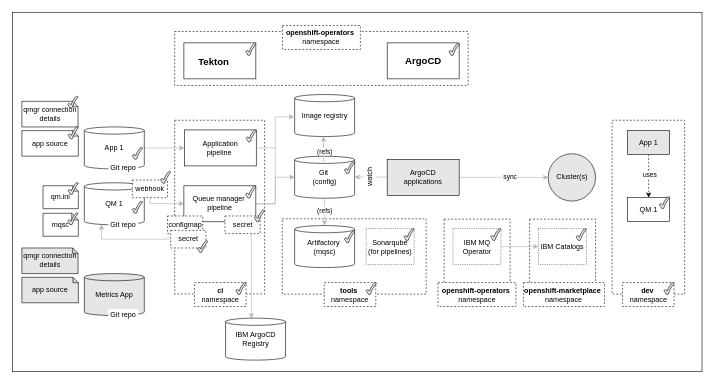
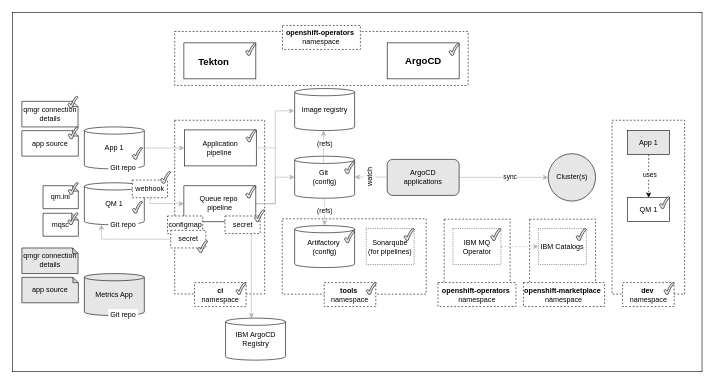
  <mxCell id="0" />
  <mxCell id="1" parent="0" />
  <mxCell id="2" value="" style="rounded=0;whiteSpace=wrap;html=1;strokeWidth=1;fillColor=none;labelBorderColor=none;labelBackgroundColor=#E6E6E6;" parent="1" vertex="1"><mxGeometry x="20" y="20" width="1150" height="599.34" as="geometry" /></mxCell>
  <mxCell id="3" value="" style="rounded=0;whiteSpace=wrap;html=1;fillColor=none;dashed=1;" parent="1" vertex="1"><mxGeometry x="290.68" y="52" width="489.32" height="90" as="geometry" /></mxCell>
  <mxCell id="4" value="" style="rounded=0;whiteSpace=wrap;html=1;fillColor=none;dashed=1;" parent="1" vertex="1"><mxGeometry x="470" y="364.33" width="240" height="125.67" as="geometry" /></mxCell>
  <mxCell id="5" value="" style="rounded=0;whiteSpace=wrap;html=1;strokeWidth=1;fontSize=12;fontColor=#000000;fillColor=none;" parent="1" vertex="1"><mxGeometry x="306" y="71.01" width="120" height="60" as="geometry" /></mxCell>
  <mxCell id="6" value="" style="rounded=0;whiteSpace=wrap;html=1;strokeWidth=1;fontSize=12;fontColor=#000000;fillColor=none;" parent="1" vertex="1"><mxGeometry x="645" y="71.01" width="120" height="60" as="geometry" /></mxCell>
  <mxCell id="7" value="" style="rounded=0;whiteSpace=wrap;html=1;fillColor=none;dashed=1;" parent="1" vertex="1"><mxGeometry x="290.68" y="200" width="150" height="289.66" as="geometry" /></mxCell>
  <mxCell id="8" value="" style="rounded=0;whiteSpace=wrap;html=1;fillColor=none;dashed=1;" parent="1" vertex="1"><mxGeometry x="1020" y="200" width="121" height="290" as="geometry" /></mxCell>
- <mxCell id="9" value="Image registry" style="shape=cylinder2;whiteSpace=wrap;html=1;boundedLbl=1;backgroundOutline=1;size=6.0;strokeWidth=1;fillColor=#ffffff;fontSize=12;fontColor=#000000;" parent="1" vertex="1"><mxGeometry x="490.68" y="157.16" width="100" height="70" as="geometry" /></mxCell>
+ <mxCell id="9" value="Image registry" style="shape=cylinder2;whiteSpace=wrap;html=1;boundedLbl=1;backgroundOutline=1;size=6.0;strokeWidth=1;fillColor=#ffffff;fontSize=12;fontColor=#000000;" parent="1" vertex="1"><mxGeometry x="490.68" y="147.16" width="100" height="70" as="geometry" /></mxCell>
  <mxCell id="10" style="edgeStyle=orthogonalEdgeStyle;rounded=0;orthogonalLoop=1;jettySize=auto;html=1;entryX=-0.008;entryY=0.531;entryDx=0;entryDy=0;entryPerimeter=0;strokeColor=#B3B3B3;fontSize=12;fontColor=#000000;" parent="1" source="44" target="9" edge="1"><mxGeometry relative="1" as="geometry" /></mxCell>
  <mxCell id="11" value="Git&amp;nbsp;&lt;br&gt;(config)" style="shape=cylinder2;whiteSpace=wrap;html=1;boundedLbl=1;backgroundOutline=1;size=6.0;strokeWidth=1;fontSize=12;fontColor=#000000;fillColor=none;" parent="1" vertex="1"><mxGeometry x="490.68" y="260" width="100" height="70" as="geometry" /></mxCell>
  <mxCell id="12" style="edgeStyle=orthogonalEdgeStyle;rounded=0;orthogonalLoop=1;jettySize=auto;html=1;strokeColor=#B3B3B3;fontSize=12;fontColor=#000000;" parent="1" source="44" target="11" edge="1"><mxGeometry relative="1" as="geometry" /></mxCell>
  <mxCell id="13" style="edgeStyle=orthogonalEdgeStyle;rounded=0;orthogonalLoop=1;jettySize=auto;html=1;strokeColor=#B3B3B3;fontSize=12;fontColor=#000000;entryX=1.001;entryY=0.497;entryDx=0;entryDy=0;entryPerimeter=0;" parent="1" source="16" target="11" edge="1"><mxGeometry relative="1" as="geometry"><mxPoint x="580" y="295" as="targetPoint" /><Array as="points"><mxPoint x="598" y="295" /></Array></mxGeometry></mxCell>
  <mxCell id="14" style="edgeStyle=orthogonalEdgeStyle;rounded=0;orthogonalLoop=1;jettySize=auto;html=1;strokeColor=#B3B3B3;" parent="1" source="16" target="17" edge="1"><mxGeometry relative="1" as="geometry" /></mxCell>
  <mxCell id="15" value="sync" style="edgeLabel;html=1;align=center;verticalAlign=middle;resizable=0;points=[];" parent="14" vertex="1" connectable="0"><mxGeometry x="0.232" y="-1" relative="1" as="geometry"><mxPoint x="-6.39" y="-2" as="offset" /></mxGeometry></mxCell>
- <mxCell id="16" value="ArgoCD&lt;br&gt;applications" style="rounded=0;whiteSpace=wrap;html=1;strokeWidth=1;fontSize=12;fontColor=#000000;fillColor=#E6E6E6;" parent="1" vertex="1"><mxGeometry x="645" y="265.33" width="120" height="60" as="geometry" /></mxCell>
+ <mxCell id="16" value="ArgoCD&lt;br&gt;applications" style="whiteSpace=wrap;html=1;strokeWidth=1;fontSize=12;fontColor=#000000;fillColor=#E6E6E6;rounded=1;" parent="1" vertex="1"><mxGeometry x="645" y="265.33" width="120" height="60" as="geometry" /></mxCell>
  <mxCell id="17" value="Cluster(s)" style="ellipse;whiteSpace=wrap;html=1;aspect=fixed;strokeWidth=1;fillColor=#e6e6e6;fontSize=12;fontColor=#000000;" parent="1" vertex="1"><mxGeometry x="913.5" y="255.83" width="79" height="79" as="geometry" /></mxCell>
  <mxCell id="18" value="Tekton" style="text;html=1;strokeColor=none;align=center;verticalAlign=middle;whiteSpace=wrap;rounded=0;fontSize=16;fontColor=#000000;fontStyle=1;" parent="1" vertex="1"><mxGeometry x="335.68" y="92" width="40" height="20" as="geometry" /></mxCell>
  <mxCell id="19" value="ArgoCD" style="text;html=1;strokeColor=none;align=center;verticalAlign=middle;whiteSpace=wrap;rounded=0;fontSize=16;fontColor=#000000;fontStyle=1;" parent="1" vertex="1"><mxGeometry x="660.75" y="91.01" width="88.5" height="20" as="geometry" /></mxCell>
- <mxCell id="20" value="Artifactory&amp;nbsp;&lt;br&gt;(mqsc)" style="shape=cylinder2;whiteSpace=wrap;html=1;boundedLbl=1;backgroundOutline=1;size=6.0;strokeWidth=1;fontSize=12;fontColor=#000000;labelBackgroundColor=none;fillColor=none;" parent="1" vertex="1"><mxGeometry x="490.68" y="375.66" width="100" height="70" as="geometry" /></mxCell>
+ <mxCell id="20" value="Artifactory&amp;nbsp;&lt;br&gt;(config)" style="shape=cylinder2;whiteSpace=wrap;html=1;boundedLbl=1;backgroundOutline=1;size=6.0;strokeWidth=1;fontSize=12;fontColor=#000000;labelBackgroundColor=none;fillColor=none;" parent="1" vertex="1"><mxGeometry x="490.68" y="375.66" width="100" height="70" as="geometry" /></mxCell>
  <mxCell id="21" style="edgeStyle=orthogonalEdgeStyle;rounded=0;orthogonalLoop=1;jettySize=auto;html=1;startArrow=none;endArrow=classic;strokeColor=#B3B3B3;fontFamily=Helvetica;fontColor=#000000;fontSize=12;endFill=1;entryX=0.498;entryY=0;entryDx=0;entryDy=0;entryPerimeter=0;" parent="1" source="11" target="20" edge="1"><mxGeometry relative="1" as="geometry"><mxPoint x="540.68" y="365.66" as="targetPoint" /></mxGeometry></mxCell>
  <mxCell id="22" value="&amp;nbsp;(refs)&amp;nbsp;" style="edgeLabel;html=1;align=center;verticalAlign=middle;resizable=0;points=[];fontFamily=Helvetica;fontColor=#000000;" parent="21" vertex="1" connectable="0"><mxGeometry x="0.659" relative="1" as="geometry"><mxPoint x="0.2" y="-17.18" as="offset" /></mxGeometry></mxCell>
  <mxCell id="23" style="edgeStyle=orthogonalEdgeStyle;rounded=0;orthogonalLoop=1;jettySize=auto;html=1;entryX=0;entryY=0.5;entryDx=0;entryDy=0;fillColor=#f5f5f5;strokeColor=#B3B3B3;exitX=0.5;exitY=1;exitDx=0;exitDy=0;" parent="1" source="56" target="44" edge="1"><mxGeometry relative="1" as="geometry"><Array as="points"><mxPoint x="249" y="339" /><mxPoint x="299" y="339" /></Array></mxGeometry></mxCell>
  <mxCell id="24" value="QM 1" style="shape=cylinder2;whiteSpace=wrap;html=1;boundedLbl=1;backgroundOutline=1;size=6.0;strokeWidth=1;fontSize=12;fontColor=#000000;fillColor=#FFFFFF;" parent="1" vertex="1"><mxGeometry x="140" y="304.33" width="100" height="70" as="geometry" /></mxCell>
  <mxCell id="25" style="edgeStyle=orthogonalEdgeStyle;rounded=0;orthogonalLoop=1;jettySize=auto;html=1;fillColor=#f5f5f5;strokeColor=#b3b3b3;" parent="1" source="26" target="36" edge="1"><mxGeometry relative="1" as="geometry"><Array as="points"><mxPoint x="290" y="246" /><mxPoint x="290" y="246" /></Array></mxGeometry></mxCell>
  <mxCell id="26" value="App 1" style="shape=cylinder2;whiteSpace=wrap;html=1;boundedLbl=1;backgroundOutline=1;size=6.0;strokeWidth=1;fontSize=12;" parent="1" vertex="1"><mxGeometry x="140" y="211.16" width="100" height="70" as="geometry" /></mxCell>
  <mxCell id="27" value="qmgr connection details" style="shape=note;whiteSpace=wrap;html=1;backgroundOutline=1;darkOpacity=0.05;size=9;" parent="1" vertex="1"><mxGeometry x="35.82" y="168.45" width="93.68" height="42.71" as="geometry" /></mxCell>
  <mxCell id="28" value="Git repo" style="text;html=1;align=center;verticalAlign=middle;whiteSpace=wrap;rounded=0;fillColor=#ffffff;" parent="1" vertex="1"><mxGeometry x="180" y="270.16" width="50" height="20" as="geometry" /></mxCell>
  <mxCell id="29" value="mqsc" style="shape=note;whiteSpace=wrap;html=1;backgroundOutline=1;darkOpacity=0.05;size=11;fillColor=#FFFFFF;" parent="1" vertex="1"><mxGeometry x="71.12" y="355.19" width="58.878" height="38.273" as="geometry" /></mxCell>
  <mxCell id="30" value="qm.ini" style="shape=note;whiteSpace=wrap;html=1;backgroundOutline=1;darkOpacity=0.05;size=9;fillColor=#FFFFFF;" parent="1" vertex="1"><mxGeometry x="71.122" y="309.19" width="58.878" height="38.273" as="geometry" /></mxCell>
  <mxCell id="31" value="app source" style="shape=note;whiteSpace=wrap;html=1;backgroundOutline=1;darkOpacity=0.05;size=9;" parent="1" vertex="1"><mxGeometry x="35.82" y="217.37" width="94.18" height="42.5" as="geometry" /></mxCell>
  <mxCell id="32" value="QM 1" style="rounded=0;whiteSpace=wrap;html=1;fillColor=#FFFFFF;" parent="1" vertex="1"><mxGeometry x="1046" y="329.15" width="70" height="40" as="geometry" /></mxCell>
  <mxCell id="33" style="edgeStyle=orthogonalEdgeStyle;rounded=0;orthogonalLoop=1;jettySize=auto;html=1;dashed=1;" parent="1" source="35" target="32" edge="1"><mxGeometry relative="1" as="geometry" /></mxCell>
  <mxCell id="34" value="uses" style="edgeLabel;html=1;align=center;verticalAlign=middle;resizable=0;points=[];" parent="33" vertex="1" connectable="0"><mxGeometry x="-0.088" y="1" relative="1" as="geometry"><mxPoint as="offset" /></mxGeometry></mxCell>
  <mxCell id="35" value="App 1" style="rounded=0;whiteSpace=wrap;html=1;fillColor=#E6E6E6;" parent="1" vertex="1"><mxGeometry x="1046" y="217.16" width="70" height="40" as="geometry" /></mxCell>
  <mxCell id="36" value="Application &lt;br&gt;pipeline&amp;nbsp;" style="rounded=0;whiteSpace=wrap;html=1;strokeWidth=1;fontSize=12;fontColor=#000000;fillColor=none;" parent="1" vertex="1"><mxGeometry x="306.68" y="216.16" width="120" height="60" as="geometry" /></mxCell>
  <mxCell id="37" value="watch" style="text;html=1;strokeColor=none;align=center;verticalAlign=middle;whiteSpace=wrap;rounded=0;fontSize=12;rotation=-90;fillColor=#ffffff;" parent="1" vertex="1"><mxGeometry x="596" y="284.33" width="40" height="20" as="geometry" /></mxCell>
  <mxCell id="38" style="edgeStyle=orthogonalEdgeStyle;rounded=0;orthogonalLoop=1;jettySize=auto;html=1;startArrow=none;endArrow=classic;strokeColor=#B3B3B3;fontFamily=Helvetica;fontColor=#000000;fontSize=12;endFill=1;entryX=0.482;entryY=1.001;entryDx=0;entryDy=0;entryPerimeter=0;exitX=0.482;exitY=0.143;exitDx=0;exitDy=0;exitPerimeter=0;" parent="1" source="11" target="9" edge="1"><mxGeometry relative="1" as="geometry"><mxPoint x="550.48" y="385.66" as="targetPoint" /><mxPoint x="539" y="260" as="sourcePoint" /></mxGeometry></mxCell>
  <mxCell id="39" value="&amp;nbsp;(refs)&amp;nbsp;" style="edgeLabel;html=1;align=center;verticalAlign=middle;resizable=0;points=[];fontFamily=Helvetica;fontColor=#000000;" parent="38" vertex="1" connectable="0"><mxGeometry x="0.659" relative="1" as="geometry"><mxPoint x="1.8" y="13.88" as="offset" /></mxGeometry></mxCell>
  <mxCell id="40" value="&lt;b&gt;ci&lt;/b&gt; &lt;br&gt;namespace" style="text;html=1;align=center;verticalAlign=middle;whiteSpace=wrap;rounded=0;dashed=1;labelBackgroundColor=none;strokeColor=#000000;fillColor=#ffffff;" parent="1" vertex="1"><mxGeometry x="323.68" y="470.66" width="86" height="40" as="geometry" /></mxCell>
  <mxCell id="41" value="&lt;b&gt;dev&lt;/b&gt;&amp;nbsp;&lt;br&gt;namespace" style="text;html=1;align=center;verticalAlign=middle;whiteSpace=wrap;rounded=0;dashed=1;labelBackgroundColor=none;strokeColor=#000000;fillColor=#ffffff;" parent="1" vertex="1"><mxGeometry x="1037.5" y="470.66" width="86" height="40" as="geometry" /></mxCell>
  <mxCell id="42" value="&lt;b&gt;tools&lt;/b&gt;&amp;nbsp;&lt;br&gt;namespace" style="text;html=1;align=center;verticalAlign=middle;whiteSpace=wrap;rounded=0;dashed=1;labelBackgroundColor=none;strokeColor=#000000;fillColor=#ffffff;" parent="1" vertex="1"><mxGeometry x="540" y="470.66" width="86" height="40" as="geometry" /></mxCell>
  <mxCell id="43" value="Sonarqube&lt;br&gt;(for pipelines)" style="rounded=0;whiteSpace=wrap;html=1;strokeWidth=1;fontSize=12;fontColor=#000000;dashed=1;dashPattern=1 2;fillColor=none;" parent="1" vertex="1"><mxGeometry x="610" y="380.66" width="80" height="60" as="geometry" /></mxCell>
- <mxCell id="44" value="Queue manager&amp;nbsp;&lt;br&gt;pipeline" style="rounded=0;whiteSpace=wrap;html=1;strokeWidth=1;fontSize=12;fontColor=#000000;fillColor=none;" parent="1" vertex="1"><mxGeometry x="306" y="309.34" width="120" height="60" as="geometry" /></mxCell>
+ <mxCell id="44" value="Queue repo&amp;nbsp;&lt;br&gt;pipeline" style="rounded=0;whiteSpace=wrap;html=1;strokeWidth=1;fontSize=12;fontColor=#000000;fillColor=none;" parent="1" vertex="1"><mxGeometry x="306" y="309.34" width="120" height="60" as="geometry" /></mxCell>
  <mxCell id="45" value="" style="verticalLabelPosition=bottom;verticalAlign=top;html=1;shape=mxgraph.basic.tick;fillColor=#E6E6E6;" parent="1" vertex="1"><mxGeometry x="409" y="72" width="17" height="20" as="geometry" /></mxCell>
  <mxCell id="46" value="" style="verticalLabelPosition=bottom;verticalAlign=top;html=1;shape=mxgraph.basic.tick;fillColor=#E6E6E6;" parent="1" vertex="1"><mxGeometry x="748" y="72" width="17" height="20" as="geometry" /></mxCell>
  <mxCell id="47" value="" style="verticalLabelPosition=bottom;verticalAlign=top;html=1;shape=mxgraph.basic.tick;fillColor=#E6E6E6;" parent="1" vertex="1"><mxGeometry x="573.68" y="269.16" width="17" height="20" as="geometry" /></mxCell>
  <mxCell id="48" value="" style="verticalLabelPosition=bottom;verticalAlign=top;html=1;shape=mxgraph.basic.tick;fillColor=#E6E6E6;" parent="1" vertex="1"><mxGeometry x="392.68" y="470.66" width="17" height="20" as="geometry" /></mxCell>
  <mxCell id="49" value="" style="verticalLabelPosition=bottom;verticalAlign=top;html=1;shape=mxgraph.basic.tick;fillColor=#E6E6E6;" parent="1" vertex="1"><mxGeometry x="610" y="470.66" width="17" height="20" as="geometry" /></mxCell>
  <mxCell id="50" value="" style="verticalLabelPosition=bottom;verticalAlign=top;html=1;shape=mxgraph.basic.tick;fillColor=#E6E6E6;" parent="1" vertex="1"><mxGeometry x="1106.5" y="470.66" width="17" height="20" as="geometry" /></mxCell>
  <mxCell id="51" value="" style="verticalLabelPosition=bottom;verticalAlign=top;html=1;shape=mxgraph.basic.tick;fillColor=#E6E6E6;" parent="1" vertex="1"><mxGeometry x="409.68" y="216.16" width="17" height="20" as="geometry" /></mxCell>
  <mxCell id="52" value="" style="verticalLabelPosition=bottom;verticalAlign=top;html=1;shape=mxgraph.basic.tick;fillColor=#E6E6E6;" parent="1" vertex="1"><mxGeometry x="409" y="310" width="17" height="20" as="geometry" /></mxCell>
  <mxCell id="53" value="" style="verticalLabelPosition=bottom;verticalAlign=top;html=1;shape=mxgraph.basic.tick;fillColor=#E6E6E6;" parent="1" vertex="1"><mxGeometry x="573.68" y="384.33" width="17" height="20" as="geometry" /></mxCell>
  <mxCell id="54" value="" style="verticalLabelPosition=bottom;verticalAlign=top;html=1;shape=mxgraph.basic.tick;fillColor=#E6E6E6;" parent="1" vertex="1"><mxGeometry x="673" y="380.66" width="17" height="20" as="geometry" /></mxCell>
  <mxCell id="55" value="Git repo" style="text;html=1;align=center;verticalAlign=middle;whiteSpace=wrap;rounded=0;fillColor=#ffffff;" parent="1" vertex="1"><mxGeometry x="180" y="364.33" width="50" height="20" as="geometry" /></mxCell>
  <mxCell id="56" value="webhook" style="rounded=0;whiteSpace=wrap;html=1;dashed=1;fillColor=#FFFFFF;" parent="1" vertex="1"><mxGeometry x="220" y="299.81" width="58.68" height="29.34" as="geometry" /></mxCell>
  <mxCell id="57" value="configmap" style="rounded=0;whiteSpace=wrap;html=1;dashed=1;fillColor=#FFFFFF;" parent="1" vertex="1"><mxGeometry x="278.68" y="359.66" width="58.68" height="29.34" as="geometry" /></mxCell>
  <mxCell id="58" value="secret" style="rounded=0;whiteSpace=wrap;html=1;dashed=1;fillColor=#FFFFFF;" parent="1" vertex="1"><mxGeometry x="284" y="383.66" width="58.68" height="29.34" as="geometry" /></mxCell>
  <mxCell id="59" value="" style="rounded=0;whiteSpace=wrap;html=1;fillColor=none;dashed=1;" parent="1" vertex="1"><mxGeometry x="740" y="364.99" width="110" height="125.67" as="geometry" /></mxCell>
  <mxCell id="60" value="&lt;b&gt;openshift-operators&lt;/b&gt;&amp;nbsp;&lt;br&gt;namespace" style="text;html=1;align=center;verticalAlign=middle;whiteSpace=wrap;rounded=0;dashed=1;labelBackgroundColor=none;strokeColor=#000000;fillColor=#ffffff;" parent="1" vertex="1"><mxGeometry x="729.68" y="470.66" width="130" height="40" as="geometry" /></mxCell>
- <mxCell id="61" style="edgeStyle=orthogonalEdgeStyle;rounded=0;orthogonalLoop=1;jettySize=auto;html=1;entryX=0;entryY=0.5;entryDx=0;entryDy=0;strokeColor=#B3B3B3;" parent="1" source="62" target="70" edge="1"><mxGeometry relative="1" as="geometry" /></mxCell>
+ <mxCell id="61" style="edgeStyle=orthogonalEdgeStyle;rounded=0;orthogonalLoop=1;jettySize=auto;html=1;entryX=0;entryY=0.5;entryDx=0;entryDy=0;strokeColor=#B3B3B3;dashed=1;" parent="1" source="62" target="70" edge="1"><mxGeometry relative="1" as="geometry" /></mxCell>
  <mxCell id="62" value="IBM MQ&lt;br&gt;Operator" style="rounded=0;whiteSpace=wrap;html=1;strokeWidth=1;fontSize=12;fontColor=#000000;dashed=1;dashPattern=1 2;fillColor=#FFFFFF;" parent="1" vertex="1"><mxGeometry x="754.68" y="380.66" width="80" height="60" as="geometry" /></mxCell>
  <mxCell id="63" style="edgeStyle=orthogonalEdgeStyle;rounded=0;orthogonalLoop=1;jettySize=auto;html=1;strokeColor=#B3B3B3;entryX=0.431;entryY=0.006;entryDx=0;entryDy=0;entryPerimeter=0;exitX=0.75;exitY=1;exitDx=0;exitDy=0;" parent="1" source="64" target="65" edge="1"><mxGeometry relative="1" as="geometry"><mxPoint x="426" y="413" as="sourcePoint" /></mxGeometry></mxCell>
  <mxCell id="64" value="secret" style="rounded=0;whiteSpace=wrap;html=1;dashed=1;fillColor=#FFFFFF;" parent="1" vertex="1"><mxGeometry x="374.5" y="359.66" width="58.68" height="29.34" as="geometry" /></mxCell>
  <mxCell id="65" value="IBM ArgoCD Registry" style="shape=cylinder2;whiteSpace=wrap;html=1;boundedLbl=1;backgroundOutline=1;size=6.0;strokeWidth=1;fontSize=12;fontColor=#000000;fillColor=#FFFFFF;" parent="1" vertex="1"><mxGeometry x="375.5" y="530" width="100" height="70" as="geometry" /></mxCell>
  <mxCell id="66" value="&lt;b&gt;openshift-operators&lt;/b&gt;&amp;nbsp;&lt;br&gt;namespace" style="text;html=1;align=center;verticalAlign=middle;whiteSpace=wrap;rounded=0;dashed=1;labelBackgroundColor=none;strokeColor=#000000;fillColor=#ffffff;" parent="1" vertex="1"><mxGeometry x="470.34" y="42" width="130" height="40" as="geometry" /></mxCell>
  <mxCell id="67" style="edgeStyle=orthogonalEdgeStyle;rounded=0;orthogonalLoop=1;jettySize=auto;html=1;strokeColor=#B3B3B3;entryX=0.286;entryY=0.995;entryDx=0;entryDy=0;entryPerimeter=0;exitX=0;exitY=0.5;exitDx=0;exitDy=0;" parent="1" source="58" target="24" edge="1"><mxGeometry relative="1" as="geometry"><mxPoint x="428.51" y="423" as="sourcePoint" /><mxPoint x="428.6" y="540.42" as="targetPoint" /></mxGeometry></mxCell>
  <mxCell id="68" value="" style="rounded=0;whiteSpace=wrap;html=1;fillColor=none;dashed=1;" parent="1" vertex="1"><mxGeometry x="882.5" y="364.99" width="110" height="125.67" as="geometry" /></mxCell>
  <mxCell id="69" value="&lt;b&gt;openshift-marketplace&lt;/b&gt;&amp;nbsp;&lt;br&gt;namespace" style="text;html=1;align=center;verticalAlign=middle;whiteSpace=wrap;rounded=0;dashed=1;labelBackgroundColor=none;strokeColor=#000000;fillColor=#ffffff;" parent="1" vertex="1"><mxGeometry x="872.18" y="470.66" width="135.32" height="40" as="geometry" /></mxCell>
  <mxCell id="70" value="IBM Catalogs" style="rounded=0;whiteSpace=wrap;html=1;strokeWidth=1;fontSize=12;fontColor=#000000;dashed=1;dashPattern=1 2;fillColor=#FFFFFF;" parent="1" vertex="1"><mxGeometry x="897.18" y="380.66" width="80" height="60" as="geometry" /></mxCell>
  <mxCell id="71" value="" style="verticalLabelPosition=bottom;verticalAlign=top;html=1;shape=mxgraph.basic.tick;fillColor=#E6E6E6;" parent="1" vertex="1"><mxGeometry x="817.68" y="380.66" width="17" height="20" as="geometry" /></mxCell>
  <mxCell id="72" value="" style="verticalLabelPosition=bottom;verticalAlign=top;html=1;shape=mxgraph.basic.tick;fillColor=#E6E6E6;" parent="1" vertex="1"><mxGeometry x="960" y="380.66" width="17" height="20" as="geometry" /></mxCell>
  <mxCell id="73" value="" style="verticalLabelPosition=bottom;verticalAlign=top;html=1;shape=mxgraph.basic.tick;fillColor=#E6E6E6;" parent="1" vertex="1"><mxGeometry x="220" y="335.19" width="17" height="20" as="geometry" /></mxCell>
  <mxCell id="74" value="" style="verticalLabelPosition=bottom;verticalAlign=top;html=1;shape=mxgraph.basic.tick;fillColor=#E6E6E6;" parent="1" vertex="1"><mxGeometry x="113" y="303.81" width="17" height="20" as="geometry" /></mxCell>
  <mxCell id="75" value="" style="verticalLabelPosition=bottom;verticalAlign=top;html=1;shape=mxgraph.basic.tick;fillColor=#E6E6E6;" parent="1" vertex="1"><mxGeometry x="112.5" y="354.33" width="17" height="20" as="geometry" /></mxCell>
  <mxCell id="76" value="" style="verticalLabelPosition=bottom;verticalAlign=top;html=1;shape=mxgraph.basic.tick;fillColor=#E6E6E6;" parent="1" vertex="1"><mxGeometry x="267" y="285.33" width="17" height="20" as="geometry" /></mxCell>
  <mxCell id="77" value="" style="verticalLabelPosition=bottom;verticalAlign=top;html=1;shape=mxgraph.basic.tick;fillColor=#E6E6E6;" parent="1" vertex="1"><mxGeometry x="423.68" y="349.34" width="17" height="20" as="geometry" /></mxCell>
  <mxCell id="78" value="" style="verticalLabelPosition=bottom;verticalAlign=top;html=1;shape=mxgraph.basic.tick;fillColor=#E6E6E6;" parent="1" vertex="1"><mxGeometry x="328.68" y="400.66" width="17" height="20" as="geometry" /></mxCell>
  <mxCell id="79" value="" style="verticalLabelPosition=bottom;verticalAlign=top;html=1;shape=mxgraph.basic.tick;fillColor=#E6E6E6;" parent="1" vertex="1"><mxGeometry x="1099" y="327.46" width="17" height="20" as="geometry" /></mxCell>
  <mxCell id="80" value="" style="endArrow=none;html=1;rounded=0;exitX=1;exitY=0.5;exitDx=0;exitDy=0;strokeColor=#B3B3B3;" parent="1" source="36" edge="1"><mxGeometry width="50" height="50" relative="1" as="geometry"><mxPoint x="530" y="320" as="sourcePoint" /><mxPoint x="460" y="246" as="targetPoint" /></mxGeometry></mxCell>
  <mxCell id="81" value="Metrics App" style="shape=cylinder2;whiteSpace=wrap;html=1;boundedLbl=1;backgroundOutline=1;size=6.0;strokeWidth=1;fontSize=12;fontColor=#000000;fillColor=#E6E6E6;" vertex="1" parent="1"><mxGeometry x="140" y="455.71" width="100" height="70" as="geometry" /></mxCell>
  <mxCell id="82" value="qmgr connection details" style="shape=note;whiteSpace=wrap;html=1;backgroundOutline=1;darkOpacity=0.05;size=9;fillColor=#E6E6E6;" vertex="1" parent="1"><mxGeometry x="35.82" y="413" width="93.68" height="42.71" as="geometry" /></mxCell>
  <mxCell id="83" value="Git repo" style="text;html=1;align=center;verticalAlign=middle;whiteSpace=wrap;rounded=0;fillColor=#ffffff;" vertex="1" parent="1"><mxGeometry x="180" y="514.71" width="50" height="20" as="geometry" /></mxCell>
  <mxCell id="84" value="app source" style="shape=note;whiteSpace=wrap;html=1;backgroundOutline=1;darkOpacity=0.05;size=9;fillColor=#E6E6E6;" vertex="1" parent="1"><mxGeometry x="35.82" y="461.92" width="94.18" height="42.5" as="geometry" /></mxCell>
  <mxCell id="85" value="" style="verticalLabelPosition=bottom;verticalAlign=top;html=1;shape=mxgraph.basic.tick;fillColor=#E6E6E6;" vertex="1" parent="1"><mxGeometry x="220" y="245.33" width="17" height="20" as="geometry" /></mxCell>
  <mxCell id="86" value="" style="verticalLabelPosition=bottom;verticalAlign=top;html=1;shape=mxgraph.basic.tick;fillColor=#E6E6E6;" vertex="1" parent="1"><mxGeometry x="112.5" y="160" width="17" height="20" as="geometry" /></mxCell>
  <mxCell id="87" value="" style="verticalLabelPosition=bottom;verticalAlign=top;html=1;shape=mxgraph.basic.tick;fillColor=#E6E6E6;" vertex="1" parent="1"><mxGeometry x="113" y="211.16" width="17" height="20" as="geometry" /></mxCell>
